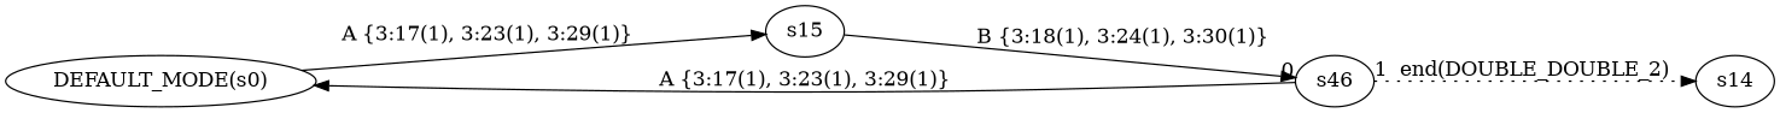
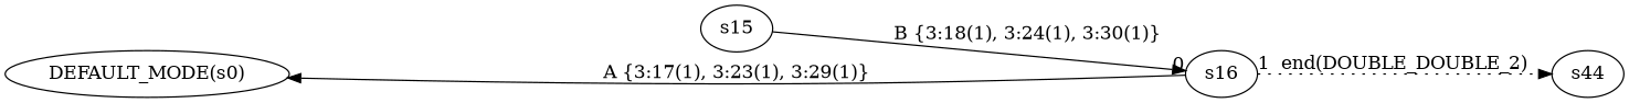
  digraph {
    rankdir=LR
    "DEFAULT_MODE(s0)"
    s15
-   s16 [label=s46]
-   s14
-   "DEFAULT_MODE(s0)" -> s15 [label="A {3:17(1), 3:23(1), 3:29(1)}"]
+   s16
+   s14 [label=s44]
    s15 -> s16 [label="B {3:18(1), 3:24(1), 3:30(1)}"]
    s16 -> "DEFAULT_MODE(s0)" [label="A {3:17(1), 3:23(1), 3:29(1)}" taillabel=0]
    s16 -> s14 [label="end(DOUBLE_DOUBLE_2)" style=dotted taillabel=1]
  }
